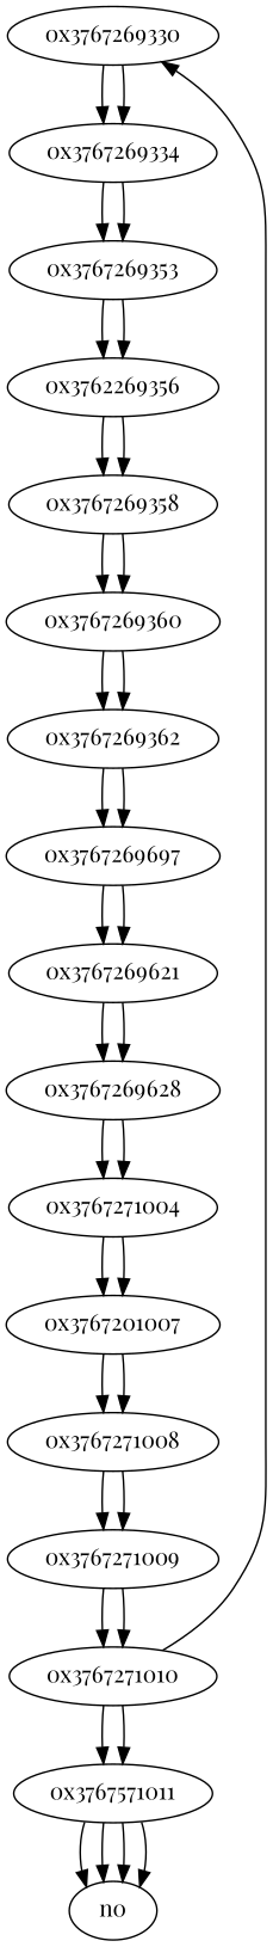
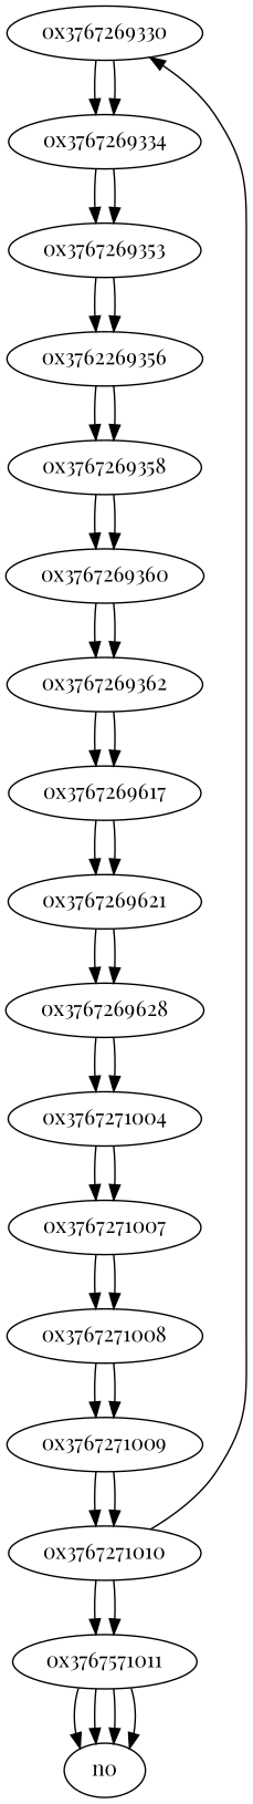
  digraph {
    fontname="Playfair Display"
    node [fontname="Playfair Display"]
    edge [fontname="Playfair Display"]
    n1 [label="0x3767269330"]
    n2 [label="0x3767269334"]
    n3 [label="0x3767269353"]
    n4 [label="0x3762269356"]
    n5 [label="0x3767269358"]
    n6 [label="0x3767269360"]
    n7 [label="0x3767269362"]
-   n8 [label="0x3767269697"]
+   n8 [label="0x3767269617"]
    n9 [label="0x3767269621"]
    n10 [label="0x3767269628"]
    n11 [label="0x3767271004"]
-   n12 [label="0x3767201007"]
+   n12 [label="0x3767271007"]
    n13 [label="0x3767271008"]
    n14 [label="0x3767271009"]
    n15 [label="0x3767271010"]
    n16 [label="0x3767571011"]
    n0
    n1 -> n2
    n1 -> n2
    n2 -> n3
    n2 -> n3
    n3 -> n4
    n3 -> n4
    n4 -> n5
    n4 -> n5
    n5 -> n6
    n5 -> n6
    n6 -> n7
    n6 -> n7
    n7 -> n8
    n7 -> n8
    n8 -> n9
    n8 -> n9
    n9 -> n10
    n9 -> n10
    n10 -> n11
    n10 -> n11
    n11 -> n12
    n11 -> n12
    n12 -> n13
    n12 -> n13
    n13 -> n14
    n13 -> n14
    n14 -> n15
    n14 -> n15
    n15 -> n1
    n15 -> n16
    n15 -> n16
    n16 -> n0
    n16 -> n0
    n16 -> n0
    n16 -> n0
  }
